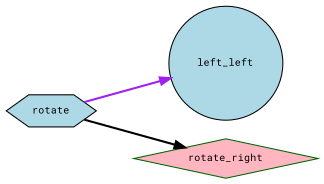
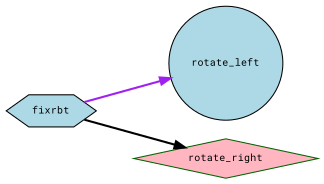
  digraph {
    fontname="Roboto Mono"
    rankdir=LR
    node [color=black fillcolor=lightblue fontname="Roboto Mono" fontsize=10 style=filled]
    edge [fontname="Roboto Mono" fontsize=10 labelfontname=Helvetica labelfontsize=10 style=bold]
-   n1 [height=0.2 label=rotate shape=hexagon width=0.4]
-   n2 [height=0.2 label=left_left shape=circle width=0.4]
+   n1 [height=0.2 label=fixrbt shape=hexagon width=0.4]
+   n2 [height=0.2 label=rotate_left shape=circle width=0.4]
    n3 [color=darkgreen fillcolor=lightpink height=0.2 label=rotate_right shape=diamond width=0.4]
    n1 -> n2 [color=purple]
    n1 -> n3 [color=black]
  }
